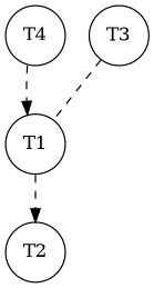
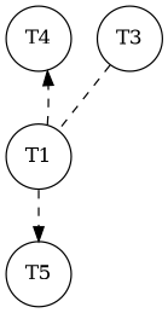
  digraph {
    nodesep="“4”"
    node [shape=circle]
    edge [style=dashed]
    T4
    T1
-   T2
+   T2 [label=T5]
    T3
-   T4 -> T1
+   T1 -> T4
    T1 -> T2
    T3 -> T1 [dir=none]
  }
